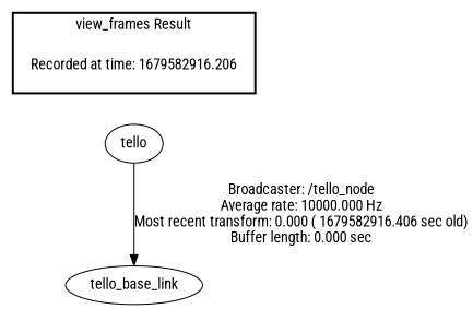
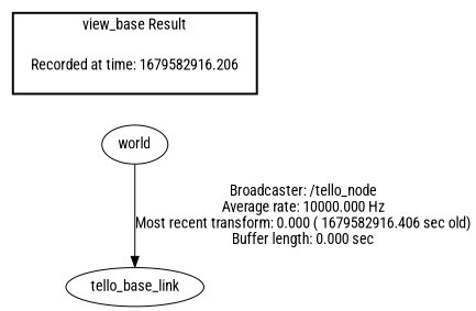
  digraph {
    fontname="Roboto Condensed"
    node [fontname="Roboto Condensed"]
    edge [fontname="Roboto Condensed"]
    n1 [label="Recorded at time: 1679582916.206" shape=plaintext]
-   world [label=tello]
+   world
    tello_base_link
    subgraph cluster_1 {
      color=black
-     label="view_frames Result"
+     label="view_base Result"
      style=bold
      n1
    }
    n1 -> world [style=invis]
    world -> tello_base_link [label="Broadcaster: /tello_node\nAverage rate: 10000.000 Hz\nMost recent transform: 0.000 ( 1679582916.406 sec old)\nBuffer length: 0.000 sec\n"]
  }
